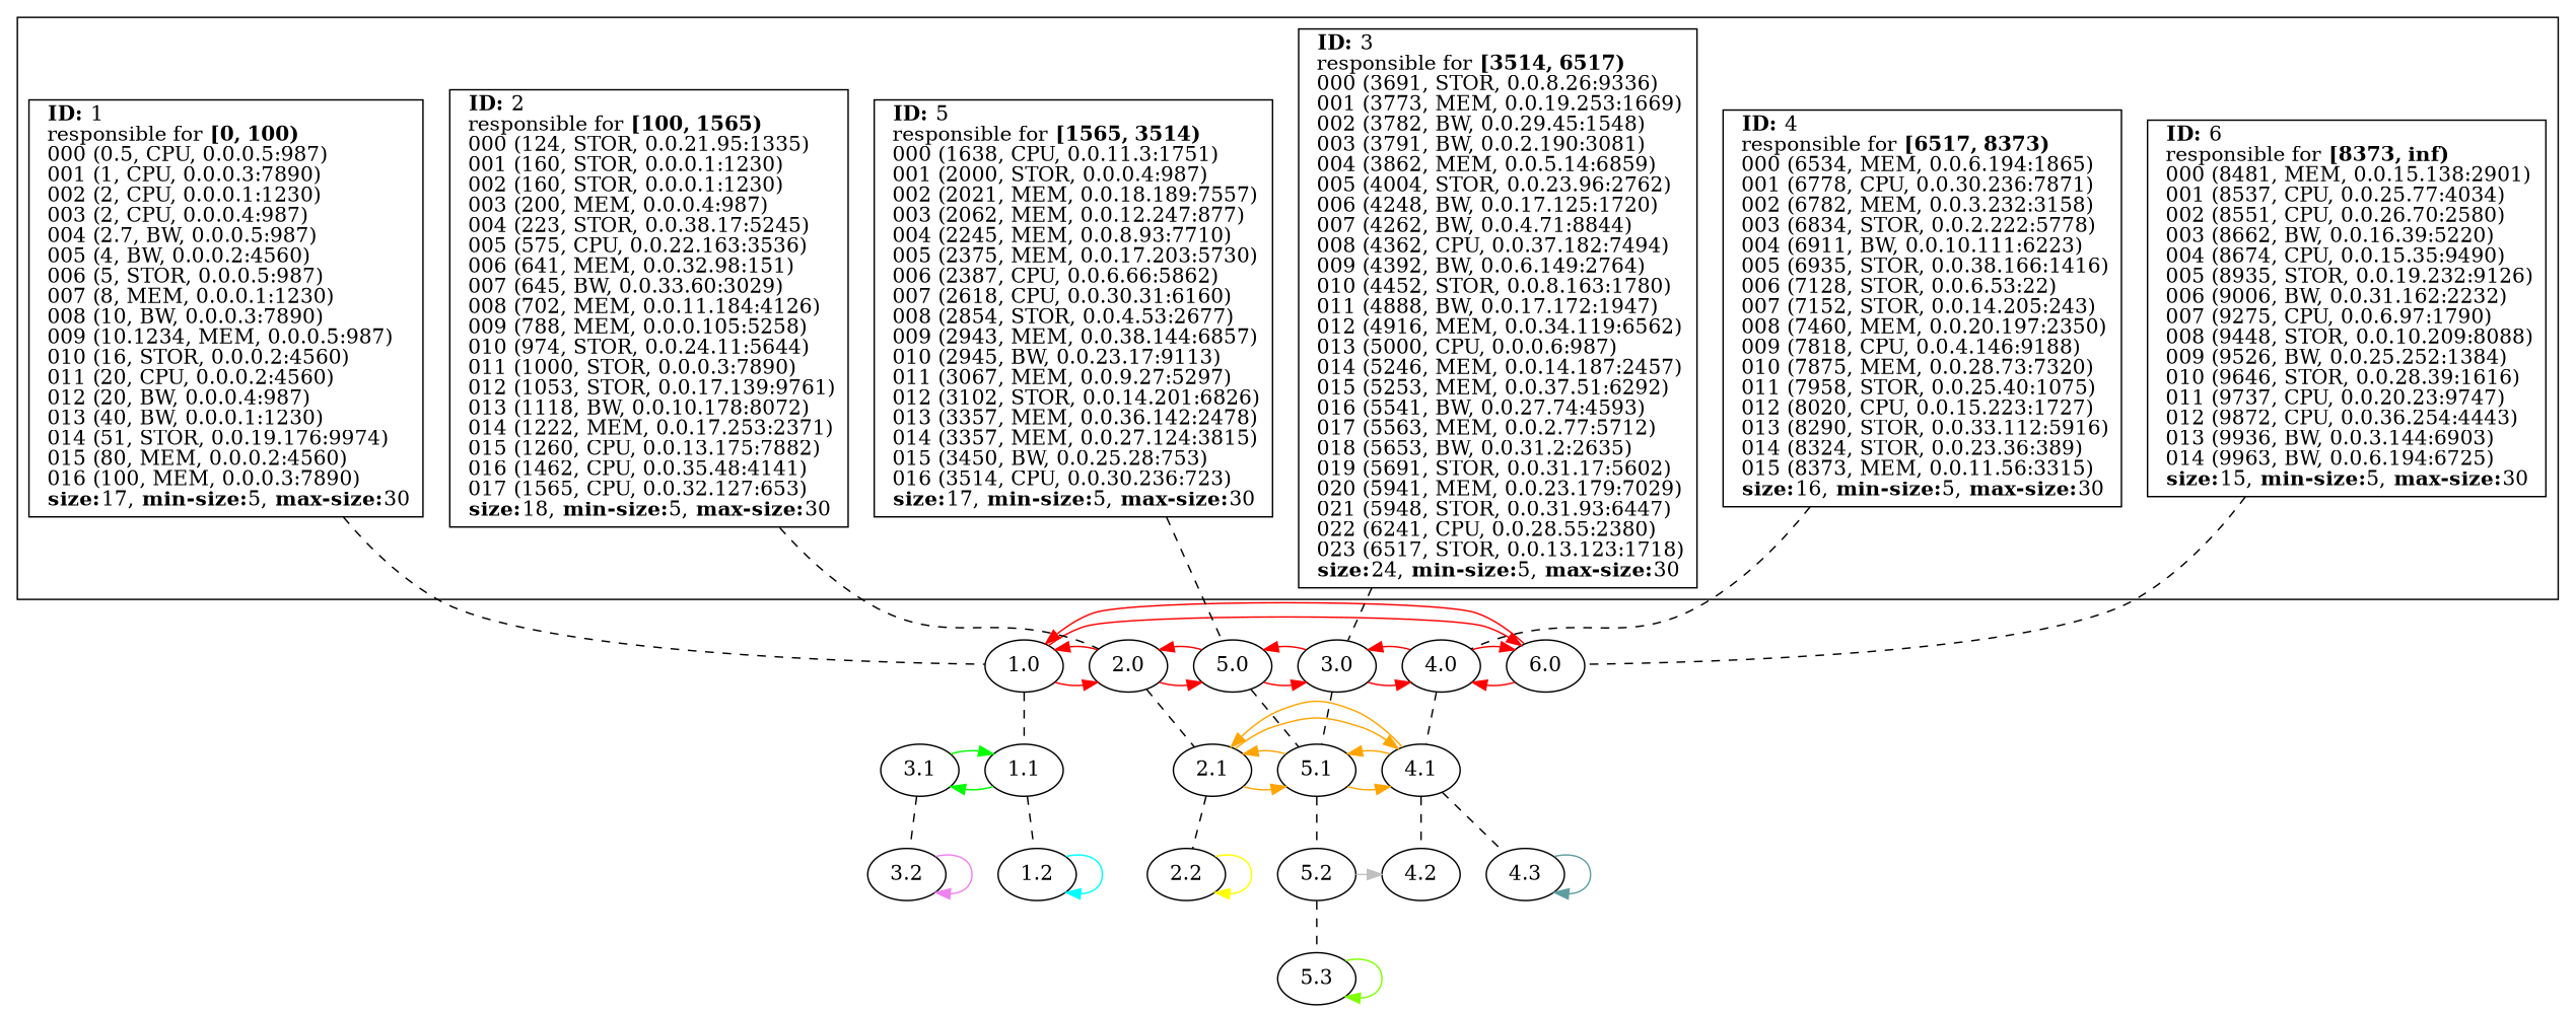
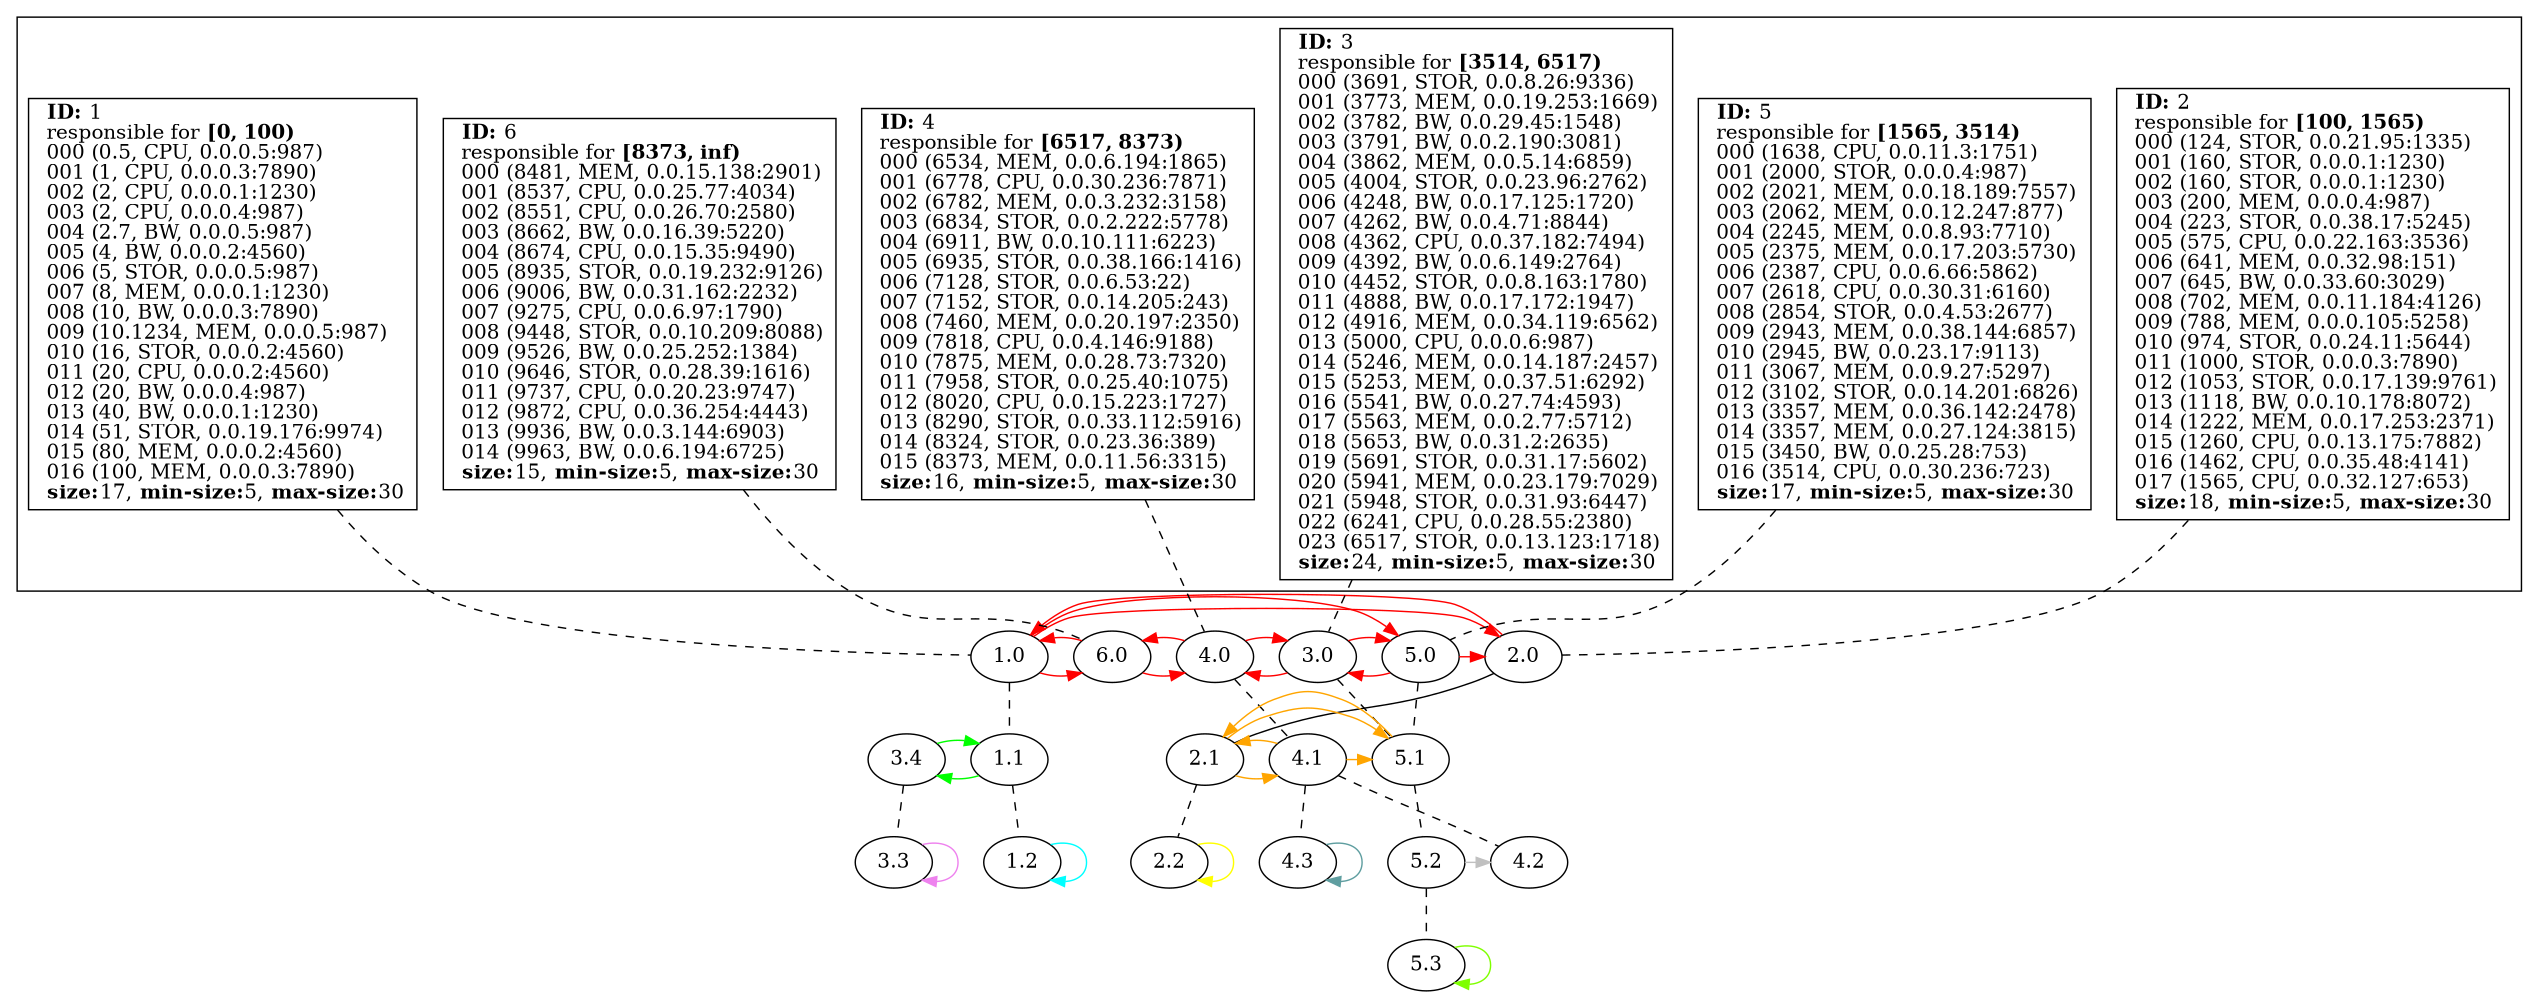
  strict digraph {
    edge [dir=forward style=solid]
    1.0
    2.0
    6.0
    5.0
    3.0
    4.0
    n7 [label=< 				<B>ID:</B> 1<BR ALIGN="LEFT"/> 				responsible for <B>[0, 100)</B><BR ALIGN="LEFT"/> 				000 (0.5, CPU, 0.0.0.5:987)<BR ALIGN="LEFT"/> 				001 (1, CPU, 0.0.0.3:7890)<BR ALIGN="LEFT"/> 				002 (2, CPU, 0.0.0.1:1230)<BR ALIGN="LEFT"/> 				003 (2, CPU, 0.0.0.4:987)<BR ALIGN="LEFT"/> 				004 (2.7, BW, 0.0.0.5:987)<BR ALIGN="LEFT"/> 				005 (4, BW, 0.0.0.2:4560)<BR ALIGN="LEFT"/> 				006 (5, STOR, 0.0.0.5:987)<BR ALIGN="LEFT"/> 				007 (8, MEM, 0.0.0.1:1230)<BR ALIGN="LEFT"/> 				008 (10, BW, 0.0.0.3:7890)<BR ALIGN="LEFT"/> 				009 (10.1234, MEM, 0.0.0.5:987)<BR ALIGN="LEFT"/> 				010 (16, STOR, 0.0.0.2:4560)<BR ALIGN="LEFT"/> 				011 (20, CPU, 0.0.0.2:4560)<BR ALIGN="LEFT"/> 				012 (20, BW, 0.0.0.4:987)<BR ALIGN="LEFT"/> 				013 (40, BW, 0.0.0.1:1230)<BR ALIGN="LEFT"/> 				014 (51, STOR, 0.0.19.176:9974)<BR ALIGN="LEFT"/> 				015 (80, MEM, 0.0.0.2:4560)<BR ALIGN="LEFT"/> 				016 (100, MEM, 0.0.0.3:7890)<BR ALIGN="LEFT"/> 			<B>size:</B>17, <B>min-size:</B>5, <B>max-size:</B>30<BR ALIGN="LEFT"/>			> shape=box]
    n8 [label=< 				<B>ID:</B> 2<BR ALIGN="LEFT"/> 				responsible for <B>[100, 1565)</B><BR ALIGN="LEFT"/> 				000 (124, STOR, 0.0.21.95:1335)<BR ALIGN="LEFT"/> 				001 (160, STOR, 0.0.0.1:1230)<BR ALIGN="LEFT"/> 				002 (160, STOR, 0.0.0.1:1230)<BR ALIGN="LEFT"/> 				003 (200, MEM, 0.0.0.4:987)<BR ALIGN="LEFT"/> 				004 (223, STOR, 0.0.38.17:5245)<BR ALIGN="LEFT"/> 				005 (575, CPU, 0.0.22.163:3536)<BR ALIGN="LEFT"/> 				006 (641, MEM, 0.0.32.98:151)<BR ALIGN="LEFT"/> 				007 (645, BW, 0.0.33.60:3029)<BR ALIGN="LEFT"/> 				008 (702, MEM, 0.0.11.184:4126)<BR ALIGN="LEFT"/> 				009 (788, MEM, 0.0.0.105:5258)<BR ALIGN="LEFT"/> 				010 (974, STOR, 0.0.24.11:5644)<BR ALIGN="LEFT"/> 				011 (1000, STOR, 0.0.0.3:7890)<BR ALIGN="LEFT"/> 				012 (1053, STOR, 0.0.17.139:9761)<BR ALIGN="LEFT"/> 				013 (1118, BW, 0.0.10.178:8072)<BR ALIGN="LEFT"/> 				014 (1222, MEM, 0.0.17.253:2371)<BR ALIGN="LEFT"/> 				015 (1260, CPU, 0.0.13.175:7882)<BR ALIGN="LEFT"/> 				016 (1462, CPU, 0.0.35.48:4141)<BR ALIGN="LEFT"/> 				017 (1565, CPU, 0.0.32.127:653)<BR ALIGN="LEFT"/> 			<B>size:</B>18, <B>min-size:</B>5, <B>max-size:</B>30<BR ALIGN="LEFT"/>			> shape=box]
    n9 [label=< 				<B>ID:</B> 5<BR ALIGN="LEFT"/> 				responsible for <B>[1565, 3514)</B><BR ALIGN="LEFT"/> 				000 (1638, CPU, 0.0.11.3:1751)<BR ALIGN="LEFT"/> 				001 (2000, STOR, 0.0.0.4:987)<BR ALIGN="LEFT"/> 				002 (2021, MEM, 0.0.18.189:7557)<BR ALIGN="LEFT"/> 				003 (2062, MEM, 0.0.12.247:877)<BR ALIGN="LEFT"/> 				004 (2245, MEM, 0.0.8.93:7710)<BR ALIGN="LEFT"/> 				005 (2375, MEM, 0.0.17.203:5730)<BR ALIGN="LEFT"/> 				006 (2387, CPU, 0.0.6.66:5862)<BR ALIGN="LEFT"/> 				007 (2618, CPU, 0.0.30.31:6160)<BR ALIGN="LEFT"/> 				008 (2854, STOR, 0.0.4.53:2677)<BR ALIGN="LEFT"/> 				009 (2943, MEM, 0.0.38.144:6857)<BR ALIGN="LEFT"/> 				010 (2945, BW, 0.0.23.17:9113)<BR ALIGN="LEFT"/> 				011 (3067, MEM, 0.0.9.27:5297)<BR ALIGN="LEFT"/> 				012 (3102, STOR, 0.0.14.201:6826)<BR ALIGN="LEFT"/> 				013 (3357, MEM, 0.0.36.142:2478)<BR ALIGN="LEFT"/> 				014 (3357, MEM, 0.0.27.124:3815)<BR ALIGN="LEFT"/> 				015 (3450, BW, 0.0.25.28:753)<BR ALIGN="LEFT"/> 				016 (3514, CPU, 0.0.30.236:723)<BR ALIGN="LEFT"/> 			<B>size:</B>17, <B>min-size:</B>5, <B>max-size:</B>30<BR ALIGN="LEFT"/>			> shape=box]
    n10 [label=< 				<B>ID:</B> 3<BR ALIGN="LEFT"/> 				responsible for <B>[3514, 6517)</B><BR ALIGN="LEFT"/> 				000 (3691, STOR, 0.0.8.26:9336)<BR ALIGN="LEFT"/> 				001 (3773, MEM, 0.0.19.253:1669)<BR ALIGN="LEFT"/> 				002 (3782, BW, 0.0.29.45:1548)<BR ALIGN="LEFT"/> 				003 (3791, BW, 0.0.2.190:3081)<BR ALIGN="LEFT"/> 				004 (3862, MEM, 0.0.5.14:6859)<BR ALIGN="LEFT"/> 				005 (4004, STOR, 0.0.23.96:2762)<BR ALIGN="LEFT"/> 				006 (4248, BW, 0.0.17.125:1720)<BR ALIGN="LEFT"/> 				007 (4262, BW, 0.0.4.71:8844)<BR ALIGN="LEFT"/> 				008 (4362, CPU, 0.0.37.182:7494)<BR ALIGN="LEFT"/> 				009 (4392, BW, 0.0.6.149:2764)<BR ALIGN="LEFT"/> 				010 (4452, STOR, 0.0.8.163:1780)<BR ALIGN="LEFT"/> 				011 (4888, BW, 0.0.17.172:1947)<BR ALIGN="LEFT"/> 				012 (4916, MEM, 0.0.34.119:6562)<BR ALIGN="LEFT"/> 				013 (5000, CPU, 0.0.0.6:987)<BR ALIGN="LEFT"/> 				014 (5246, MEM, 0.0.14.187:2457)<BR ALIGN="LEFT"/> 				015 (5253, MEM, 0.0.37.51:6292)<BR ALIGN="LEFT"/> 				016 (5541, BW, 0.0.27.74:4593)<BR ALIGN="LEFT"/> 				017 (5563, MEM, 0.0.2.77:5712)<BR ALIGN="LEFT"/> 				018 (5653, BW, 0.0.31.2:2635)<BR ALIGN="LEFT"/> 				019 (5691, STOR, 0.0.31.17:5602)<BR ALIGN="LEFT"/> 				020 (5941, MEM, 0.0.23.179:7029)<BR ALIGN="LEFT"/> 				021 (5948, STOR, 0.0.31.93:6447)<BR ALIGN="LEFT"/> 				022 (6241, CPU, 0.0.28.55:2380)<BR ALIGN="LEFT"/> 				023 (6517, STOR, 0.0.13.123:1718)<BR ALIGN="LEFT"/> 			<B>size:</B>24, <B>min-size:</B>5, <B>max-size:</B>30<BR ALIGN="LEFT"/>			> shape=box]
    n11 [label=< 				<B>ID:</B> 4<BR ALIGN="LEFT"/> 				responsible for <B>[6517, 8373)</B><BR ALIGN="LEFT"/> 				000 (6534, MEM, 0.0.6.194:1865)<BR ALIGN="LEFT"/> 				001 (6778, CPU, 0.0.30.236:7871)<BR ALIGN="LEFT"/> 				002 (6782, MEM, 0.0.3.232:3158)<BR ALIGN="LEFT"/> 				003 (6834, STOR, 0.0.2.222:5778)<BR ALIGN="LEFT"/> 				004 (6911, BW, 0.0.10.111:6223)<BR ALIGN="LEFT"/> 				005 (6935, STOR, 0.0.38.166:1416)<BR ALIGN="LEFT"/> 				006 (7128, STOR, 0.0.6.53:22)<BR ALIGN="LEFT"/> 				007 (7152, STOR, 0.0.14.205:243)<BR ALIGN="LEFT"/> 				008 (7460, MEM, 0.0.20.197:2350)<BR ALIGN="LEFT"/> 				009 (7818, CPU, 0.0.4.146:9188)<BR ALIGN="LEFT"/> 				010 (7875, MEM, 0.0.28.73:7320)<BR ALIGN="LEFT"/> 				011 (7958, STOR, 0.0.25.40:1075)<BR ALIGN="LEFT"/> 				012 (8020, CPU, 0.0.15.223:1727)<BR ALIGN="LEFT"/> 				013 (8290, STOR, 0.0.33.112:5916)<BR ALIGN="LEFT"/> 				014 (8324, STOR, 0.0.23.36:389)<BR ALIGN="LEFT"/> 				015 (8373, MEM, 0.0.11.56:3315)<BR ALIGN="LEFT"/> 			<B>size:</B>16, <B>min-size:</B>5, <B>max-size:</B>30<BR ALIGN="LEFT"/>			> shape=box]
    n12 [label=< 				<B>ID:</B> 6<BR ALIGN="LEFT"/> 				responsible for <B>[8373, inf)</B><BR ALIGN="LEFT"/> 				000 (8481, MEM, 0.0.15.138:2901)<BR ALIGN="LEFT"/> 				001 (8537, CPU, 0.0.25.77:4034)<BR ALIGN="LEFT"/> 				002 (8551, CPU, 0.0.26.70:2580)<BR ALIGN="LEFT"/> 				003 (8662, BW, 0.0.16.39:5220)<BR ALIGN="LEFT"/> 				004 (8674, CPU, 0.0.15.35:9490)<BR ALIGN="LEFT"/> 				005 (8935, STOR, 0.0.19.232:9126)<BR ALIGN="LEFT"/> 				006 (9006, BW, 0.0.31.162:2232)<BR ALIGN="LEFT"/> 				007 (9275, CPU, 0.0.6.97:1790)<BR ALIGN="LEFT"/> 				008 (9448, STOR, 0.0.10.209:8088)<BR ALIGN="LEFT"/> 				009 (9526, BW, 0.0.25.252:1384)<BR ALIGN="LEFT"/> 				010 (9646, STOR, 0.0.28.39:1616)<BR ALIGN="LEFT"/> 				011 (9737, CPU, 0.0.20.23:9747)<BR ALIGN="LEFT"/> 				012 (9872, CPU, 0.0.36.254:4443)<BR ALIGN="LEFT"/> 				013 (9936, BW, 0.0.3.144:6903)<BR ALIGN="LEFT"/> 				014 (9963, BW, 0.0.6.194:6725)<BR ALIGN="LEFT"/> 			<B>size:</B>15, <B>min-size:</B>5, <B>max-size:</B>30<BR ALIGN="LEFT"/>			> shape=box]
    1.1
-   3.1
+   3.1 [label=3.4]
    1.2
-   3.2
+   3.2 [label=3.3]
    2.1
    5.1
    4.1
    5.2
    4.2
    4.3
    5.3
    2.2
    subgraph sub_1 {
      label="Level 0"
      rank=same
      1.0
      2.0
      6.0
      5.0
      3.0
      4.0
    }
    subgraph cluster_2 {
      rank=same
      n7
      n8
      n9
      n10
      n11
      n12
    }
    subgraph sub_3 {
      label="Level 1 (0)"
      rank=same
      1.1
      3.1
    }
    subgraph sub_4 {
      label="Level 2 (00)"
      rank=same
      1.2
    }
    subgraph sub_5 {
      label="Level 2 (01)"
      rank=same
      3.2
    }
    subgraph sub_6 {
      label="Level 1 (1)"
      rank=same
      2.1
      5.1
      4.1
    }
    subgraph sub_7 {
      label="Level 2 (10)"
      rank=same
      5.2
      4.2
    }
    subgraph sub_8 {
      label="Level 3 (100)"
      rank=same
      4.3
    }
    subgraph sub_9 {
      label="Level 3 (101)"
      rank=same
      5.3
    }
    subgraph sub_10 {
      label="Level 2 (11)"
      rank=same
      2.2
    }
    1.0 -> 2.0 [color=red]
    1.0 -> 6.0 [color=red]
    1.0 -> 1.1 [dir=none style=dashed]
    2.0 -> 1.0 [color=red]
-   2.0 -> 5.0 [color=red]
-   2.0 -> 2.1 [dir=none style=dashed]
+   1.0 -> 5.0 [color=red]
+   2.0 -> 2.1 [dir=none]
    6.0 -> 1.0 [color=red]
    6.0 -> 4.0 [color=red]
    5.0 -> 2.0 [color=red]
    5.0 -> 3.0 [color=red]
    5.0 -> 5.1 [dir=none style=dashed]
    3.0 -> 5.0 [color=red]
    3.0 -> 4.0 [color=red]
    3.0 -> 5.1 [dir=none style=dashed]
    4.0 -> 6.0 [color=red]
    4.0 -> 3.0 [color=red]
    4.0 -> 4.1 [dir=none style=dashed]
    n7 -> 1.0 [dir=none style=dashed]
    n8 -> 2.0 [dir=none style=dashed]
    n9 -> 5.0 [dir=none style=dashed]
    n10 -> 3.0 [dir=none style=dashed]
    n11 -> 4.0 [dir=none style=dashed]
    n12 -> 6.0 [dir=none style=dashed]
    1.1 -> 3.1 [color=green]
    1.1 -> 1.2 [dir=none style=dashed]
    3.1 -> 1.1 [color=green]
    3.1 -> 3.2 [dir=none style=dashed]
    1.2 -> 1.2 [color=cyan]
    3.2 -> 3.2 [color=violet]
    2.1 -> 5.1 [color=orange]
    2.1 -> 4.1 [color=orange]
    2.1 -> 2.2 [dir=none style=dashed]
    5.1 -> 2.1 [color=orange]
-   5.1 -> 4.1 [color=orange]
    5.1 -> 5.2 [dir=none style=dashed]
    4.1 -> 2.1 [color=orange]
    4.1 -> 5.1 [color=orange]
    4.1 -> 4.2 [dir=none style=dashed]
    4.1 -> 4.3 [dir=none style=dashed]
    5.2 -> 4.2 [color=grey]
    5.2 -> 5.3 [dir=none style=dashed]
    4.3 -> 4.3 [color=cadetblue]
    5.3 -> 5.3 [color=chartreuse]
    2.2 -> 2.2 [color=yellow]
  }
